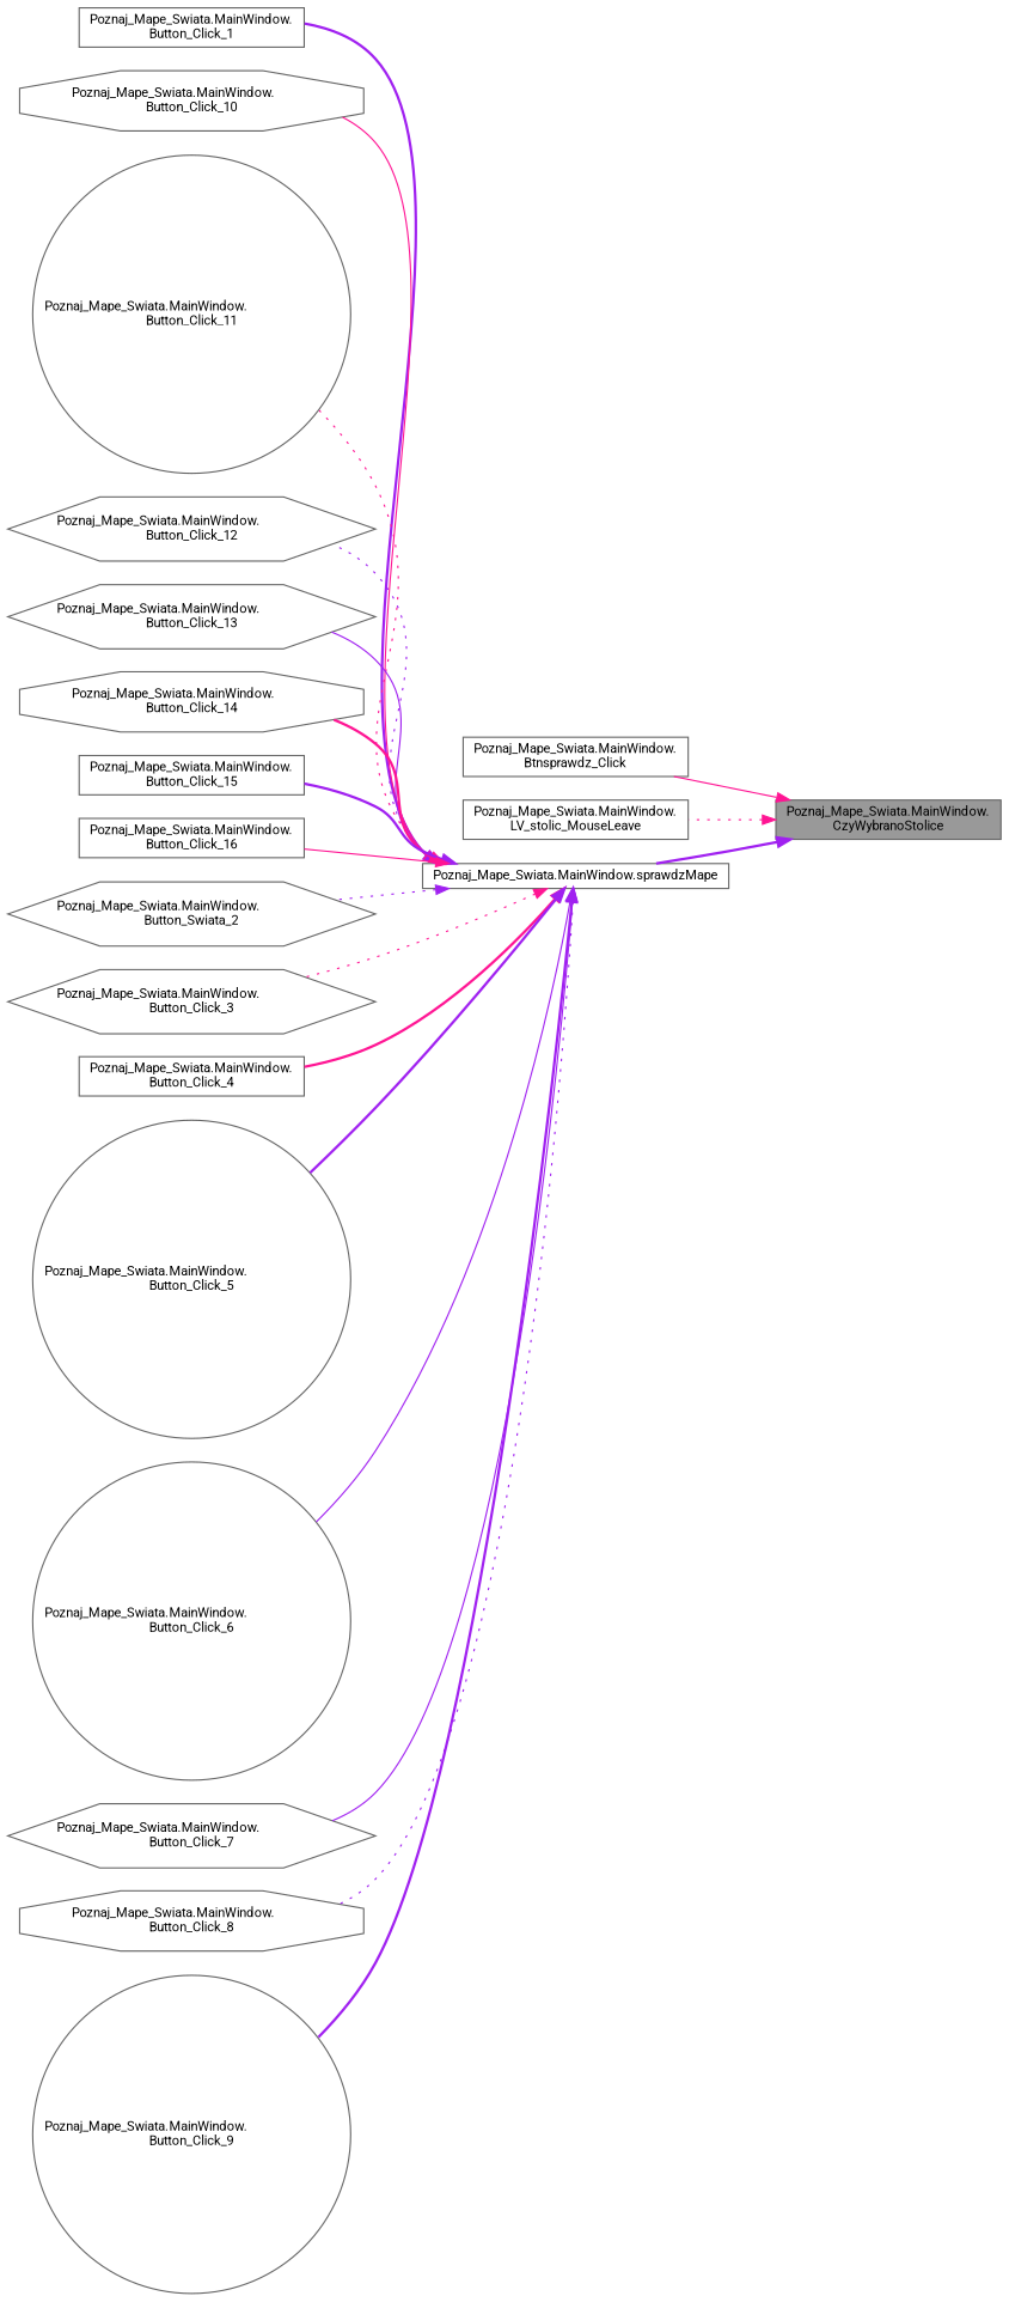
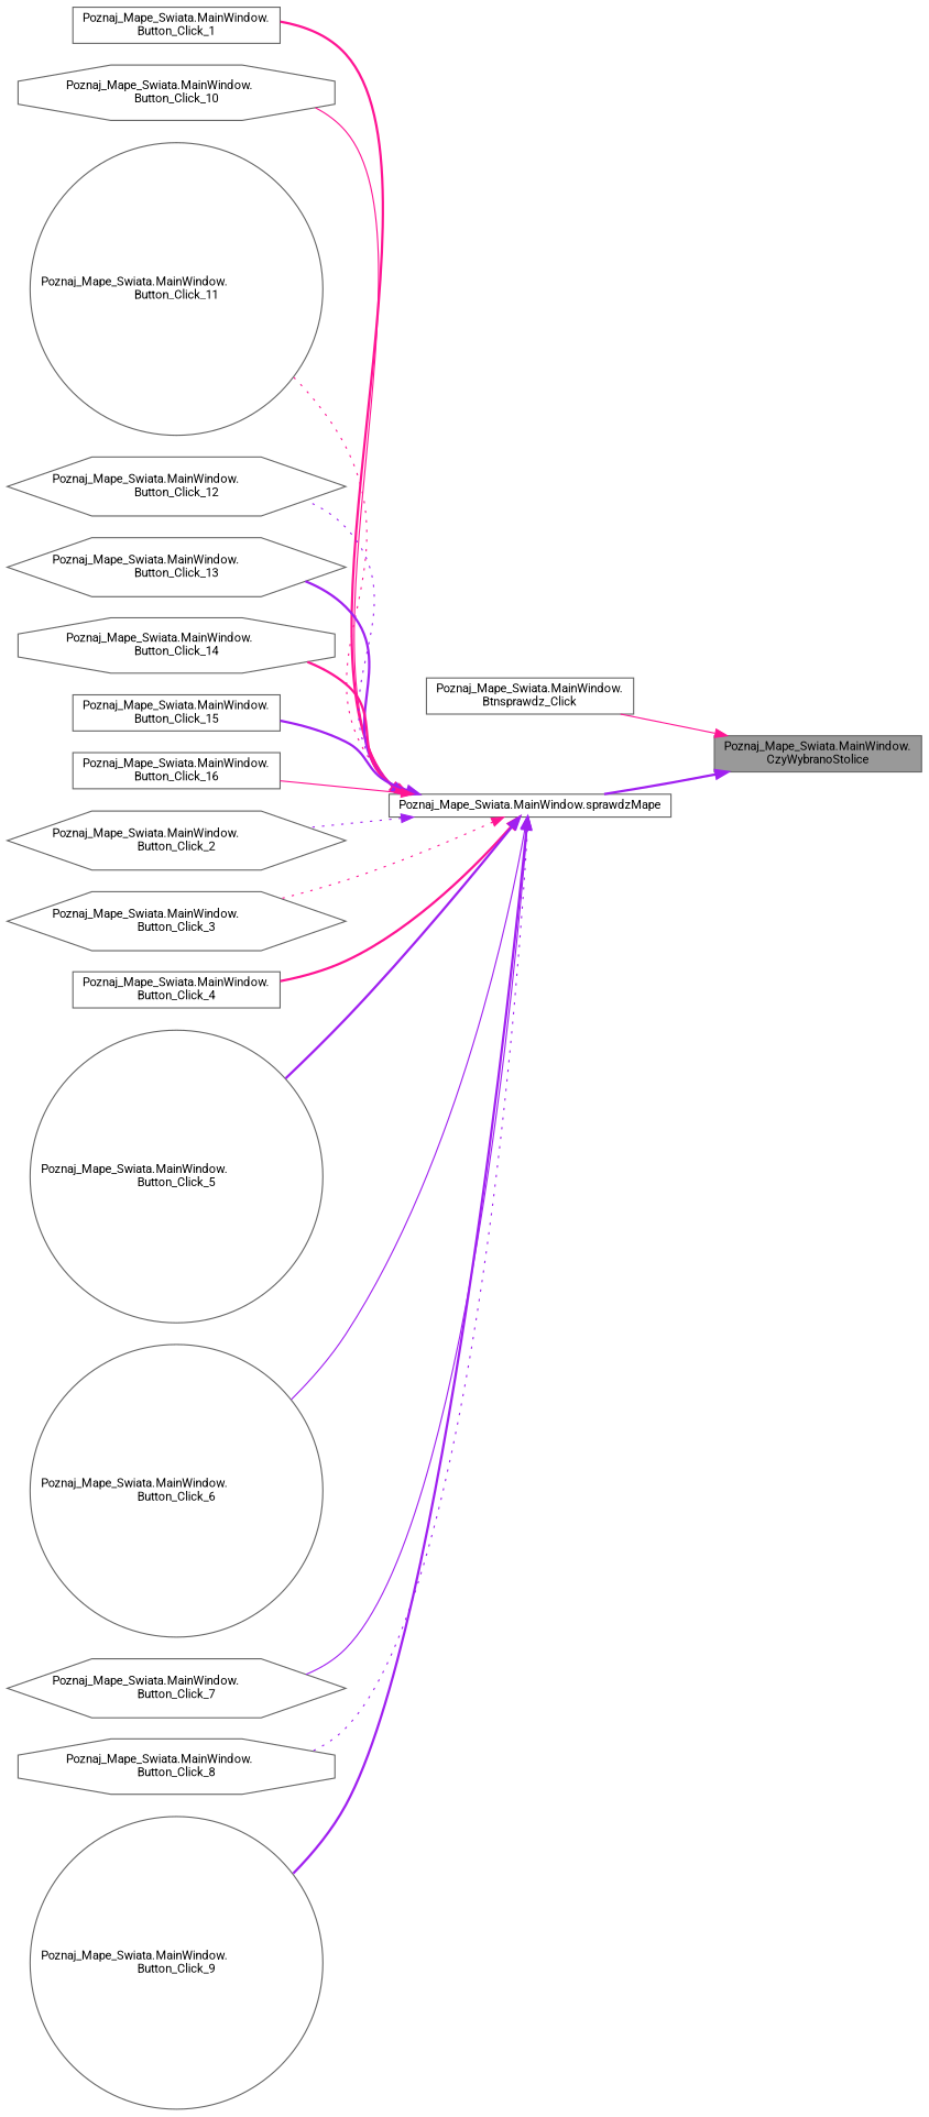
  digraph {
    fontname=Roboto
    rankdir=RL
    node [color=grey40 fillcolor=white fontname=Roboto fontsize=10 shape=box style=filled]
    edge [color=purple dir=back fontname=Roboto fontsize=10 labelfontname=Helvetica labelfontsize=10 style=bold]
    n1 [color=gray40 fillcolor=grey60 fontcolor=black height=0.2 label="Poznaj_Mape_Swiata.MainWindow.\lCzyWybranoStolice" width=0.4]
    n2 [height=0.2 label="Poznaj_Mape_Swiata.MainWindow.\lBtnsprawdz_Click" width=0.4]
-   n3 [height=0.2 label="Poznaj_Mape_Swiata.MainWindow.\lLV_stolic_MouseLeave" width=0.4]
    n4 [height=0.2 label="Poznaj_Mape_Swiata.MainWindow.sprawdzMape" width=0.4]
    n5 [height=0.2 label="Poznaj_Mape_Swiata.MainWindow.\lButton_Click_1" width=0.4]
    n6 [height=0.2 label="Poznaj_Mape_Swiata.MainWindow.\lButton_Click_10" shape=octagon width=0.4]
    n7 [height=0.2 label="Poznaj_Mape_Swiata.MainWindow.\lButton_Click_11" shape=circle width=0.4]
    n8 [height=0.2 label="Poznaj_Mape_Swiata.MainWindow.\lButton_Click_12" shape=hexagon width=0.4]
    n9 [height=0.2 label="Poznaj_Mape_Swiata.MainWindow.\lButton_Click_13" shape=hexagon width=0.4]
    n10 [height=0.2 label="Poznaj_Mape_Swiata.MainWindow.\lButton_Click_14" shape=octagon width=0.4]
    n11 [height=0.2 label="Poznaj_Mape_Swiata.MainWindow.\lButton_Click_15" width=0.4]
    n12 [height=0.2 label="Poznaj_Mape_Swiata.MainWindow.\lButton_Click_16" width=0.4]
-   n13 [height=0.2 label="Poznaj_Mape_Swiata.MainWindow.\lButton_Swiata_2" shape=hexagon width=0.4]
+   n13 [height=0.2 label="Poznaj_Mape_Swiata.MainWindow.\lButton_Click_2" shape=hexagon width=0.4]
    n14 [height=0.2 label="Poznaj_Mape_Swiata.MainWindow.\lButton_Click_3" shape=hexagon width=0.4]
    n15 [height=0.2 label="Poznaj_Mape_Swiata.MainWindow.\lButton_Click_4" width=0.4]
    n16 [height=0.2 label="Poznaj_Mape_Swiata.MainWindow.\lButton_Click_5" shape=circle width=0.4]
    n17 [height=0.2 label="Poznaj_Mape_Swiata.MainWindow.\lButton_Click_6" shape=circle width=0.4]
    n18 [height=0.2 label="Poznaj_Mape_Swiata.MainWindow.\lButton_Click_7" shape=hexagon width=0.4]
    n19 [height=0.2 label="Poznaj_Mape_Swiata.MainWindow.\lButton_Click_8" shape=octagon width=0.4]
    n20 [height=0.2 label="Poznaj_Mape_Swiata.MainWindow.\lButton_Click_9" shape=circle width=0.4]
    n1 -> n2 [color=deeppink style=solid]
-   n1 -> n3 [color=deeppink style=dotted]
    n1 -> n4
-   n4 -> n5
+   n4 -> n5 [color=deeppink]
    n4 -> n6 [color=deeppink style=solid]
    n4 -> n7 [color=deeppink style=dotted]
    n4 -> n8 [style=dotted]
-   n4 -> n9 [style=solid]
+   n4 -> n9
    n4 -> n10 [color=deeppink]
    n4 -> n11
    n4 -> n12 [color=deeppink style=solid]
    n4 -> n13 [style=dotted]
    n4 -> n14 [color=deeppink style=dotted]
    n4 -> n15 [color=deeppink]
    n4 -> n16
    n4 -> n17 [style=solid]
    n4 -> n18 [style=solid]
    n4 -> n19 [style=dotted]
    n4 -> n20
  }
